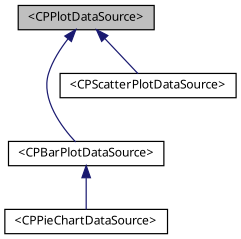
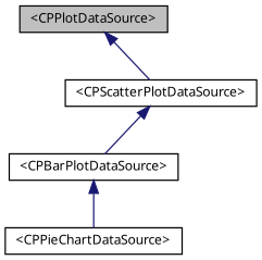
  digraph {
    node [color=black fontname="Lucinda Grande" fontsize=10 shape=record]
    edge [color=midnightblue dir=back fontname="Lucinda Grande" fontsize=10 labelfontname="Lucinda Grande" labelfontsize=10 style=solid]
    n1 [fillcolor=grey75 fontcolor=black height=0.2 label="\<CPPlotDataSource\>" style=filled width=0.4]
    n2 [height=0.2 label="\<CPBarPlotDataSource\>" width=0.4]
    n3 [height=0.2 label="\<CPScatterPlotDataSource\>" width=0.4]
    n4 [height=0.2 label="\<CPPieChartDataSource\>" width=0.4]
-   n1 -> n2
+   n3 -> n2
    n1 -> n3
    n2 -> n4
  }
